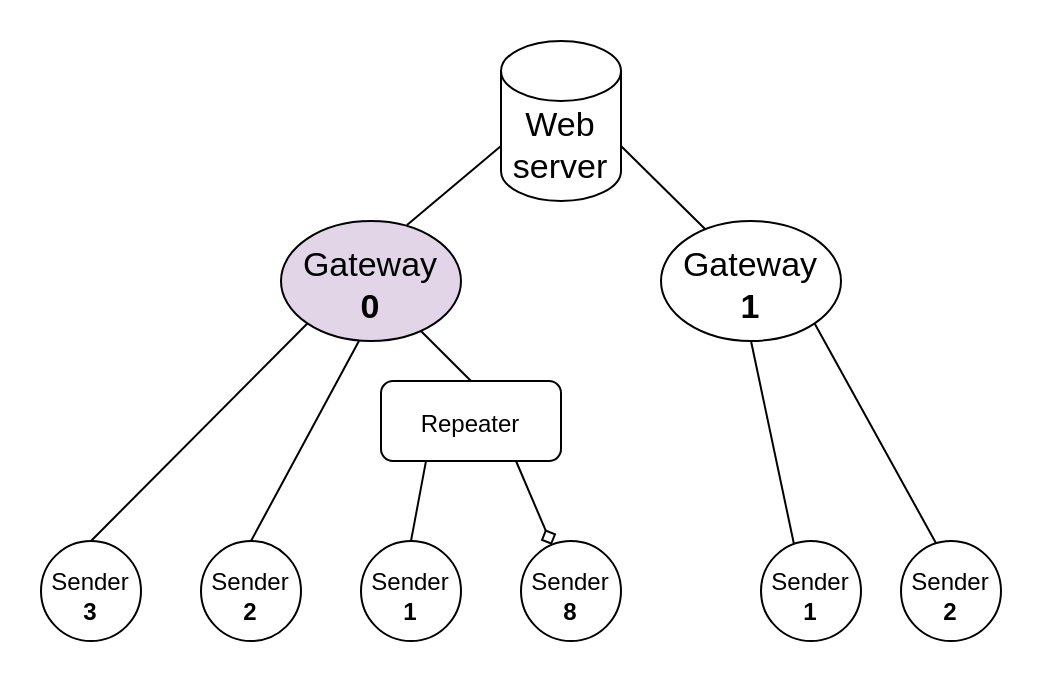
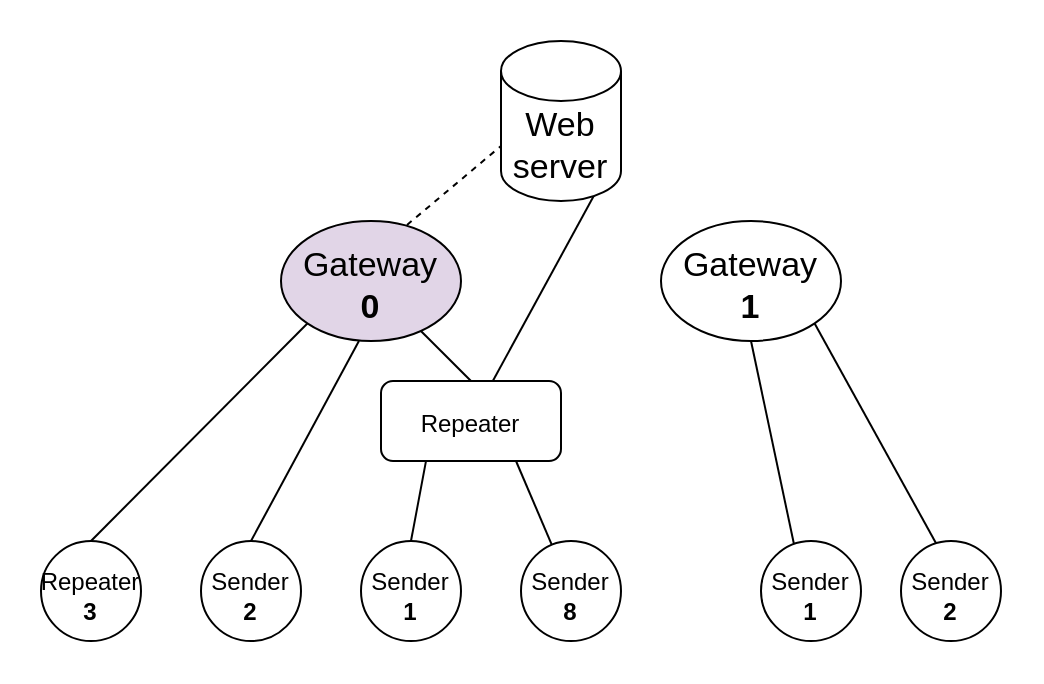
  <mxCell id="0" />
  <mxCell id="1" parent="0" />
  <mxCell id="2" style="rounded=0;orthogonalLoop=1;jettySize=auto;html=1;endArrow=none;endFill=0;entryX=0.5;entryY=0;entryDx=0;entryDy=0;" edge="1" parent="1" source="4" target="20"><mxGeometry relative="1" as="geometry"><mxPoint x="230" y="190" as="targetPoint" /></mxGeometry></mxCell>
- <mxCell id="3" style="rounded=0;orthogonalLoop=1;jettySize=auto;html=1;exitX=0.7;exitY=0.033;exitDx=0;exitDy=0;entryX=0;entryY=0;entryDx=0;entryDy=52.5;entryPerimeter=0;endArrow=none;endFill=0;exitPerimeter=0;" edge="1" parent="1" source="4" target="14"><mxGeometry relative="1" as="geometry" /></mxCell>
+ <mxCell id="3" style="rounded=0;orthogonalLoop=1;jettySize=auto;html=1;exitX=0.7;exitY=0.033;exitDx=0;exitDy=0;entryX=0;entryY=0;entryDx=0;entryDy=52.5;entryPerimeter=0;endArrow=none;endFill=0;exitPerimeter=0;dashed=1;" edge="1" parent="1" source="4" target="14"><mxGeometry relative="1" as="geometry" /></mxCell>
  <mxCell id="4" value="&lt;div style=&quot;font-size: 17px;&quot;&gt;&lt;font style=&quot;font-size: 17px;&quot;&gt;Gateway&lt;/font&gt;&lt;/div&gt;&lt;div style=&quot;font-size: 17px;&quot;&gt;&lt;font style=&quot;font-size: 17px;&quot;&gt;&lt;b&gt;0&lt;br style=&quot;font-size: 17px;&quot;&gt;&lt;/b&gt;&lt;/font&gt;&lt;/div&gt;" style="ellipse;whiteSpace=wrap;html=1;fontSize=17;spacingTop=5;fillColor=#e1d5e7;" parent="1" vertex="1"><mxGeometry x="140" y="110" width="90" height="60" as="geometry" /></mxCell>
  <mxCell id="5" style="rounded=0;orthogonalLoop=1;jettySize=auto;html=1;exitX=0.5;exitY=0;exitDx=0;exitDy=0;entryX=0;entryY=1;entryDx=0;entryDy=0;endArrow=none;endFill=0;" edge="1" parent="1" source="6" target="4"><mxGeometry relative="1" as="geometry" /></mxCell>
- <mxCell id="6" value="&lt;div&gt;Sender&lt;/div&gt;&lt;div&gt;&lt;b&gt;3&lt;/b&gt;&lt;br&gt;&lt;/div&gt;" style="ellipse;whiteSpace=wrap;html=1;aspect=fixed;strokeColor=default;spacingTop=6;" parent="1" vertex="1"><mxGeometry x="20" y="270" width="50" height="50" as="geometry" /></mxCell>
+ <mxCell id="6" value="&lt;div&gt;Repeater&lt;/div&gt;&lt;div&gt;&lt;b&gt;3&lt;/b&gt;&lt;br&gt;&lt;/div&gt;" style="ellipse;whiteSpace=wrap;html=1;aspect=fixed;strokeColor=default;spacingTop=6;" parent="1" vertex="1"><mxGeometry x="20" y="270" width="50" height="50" as="geometry" /></mxCell>
  <mxCell id="7" style="rounded=0;orthogonalLoop=1;jettySize=auto;html=1;exitX=0.5;exitY=0;exitDx=0;exitDy=0;entryX=0.433;entryY=1;entryDx=0;entryDy=0;entryPerimeter=0;endArrow=none;endFill=0;" edge="1" parent="1" source="8" target="4"><mxGeometry relative="1" as="geometry"><mxPoint x="190" y="180" as="targetPoint" /></mxGeometry></mxCell>
  <mxCell id="8" value="Sender &lt;b&gt;2&lt;/b&gt;" style="ellipse;whiteSpace=wrap;html=1;aspect=fixed;spacingTop=6;" parent="1" vertex="1"><mxGeometry x="100" y="270" width="50" height="50" as="geometry" /></mxCell>
  <mxCell id="9" value="Sender &lt;b&gt;8&lt;/b&gt;" style="ellipse;whiteSpace=wrap;html=1;aspect=fixed;spacingTop=6;" parent="1" vertex="1"><mxGeometry x="260" y="270" width="50" height="50" as="geometry" /></mxCell>
  <mxCell id="10" value="&lt;div&gt;Sender &lt;b&gt;1&lt;/b&gt;&lt;/div&gt;" style="ellipse;whiteSpace=wrap;html=1;aspect=fixed;spacingTop=6;" parent="1" vertex="1"><mxGeometry x="180" y="270" width="50" height="50" as="geometry" /></mxCell>
  <mxCell id="11" style="rounded=0;orthogonalLoop=1;jettySize=auto;html=1;exitX=0.25;exitY=1;exitDx=0;exitDy=0;entryX=0.5;entryY=0;entryDx=0;entryDy=0;endArrow=none;endFill=0;" edge="1" parent="1" source="20" target="10"><mxGeometry relative="1" as="geometry"><mxPoint x="230" y="270" as="sourcePoint" /></mxGeometry></mxCell>
- <mxCell id="12" style="rounded=0;orthogonalLoop=1;jettySize=auto;html=1;exitX=0.75;exitY=1;exitDx=0;exitDy=0;endArrow=diamond;endFill=0;" edge="1" parent="1" source="20" target="9"><mxGeometry relative="1" as="geometry"><mxPoint x="230" y="270" as="sourcePoint" /></mxGeometry></mxCell>
- <mxCell id="13" style="rounded=0;orthogonalLoop=1;jettySize=auto;html=1;exitX=1;exitY=0;exitDx=0;exitDy=52.5;exitPerimeter=0;entryX=0.256;entryY=0.083;entryDx=0;entryDy=0;entryPerimeter=0;endArrow=none;endFill=0;" edge="1" parent="1" source="14" target="17"><mxGeometry relative="1" as="geometry" /></mxCell>
+ <mxCell id="12" style="rounded=0;orthogonalLoop=1;jettySize=auto;html=1;exitX=0.75;exitY=1;exitDx=0;exitDy=0;endArrow=none;endFill=0;" edge="1" parent="1" source="20" target="9"><mxGeometry relative="1" as="geometry"><mxPoint x="230" y="270" as="sourcePoint" /></mxGeometry></mxCell>
+ <mxCell id="13" style="rounded=0;orthogonalLoop=1;jettySize=auto;html=1;exitX=1;exitY=0;exitDx=0;exitDy=52.5;exitPerimeter=0;endArrow=none;endFill=0;" edge="1" parent="1" source="14" target="20"><mxGeometry relative="1" as="geometry" /></mxCell>
  <mxCell id="14" value="Web server" style="shape=cylinder3;whiteSpace=wrap;html=1;boundedLbl=1;backgroundOutline=1;size=15;fontSize=17;" parent="1" vertex="1"><mxGeometry x="250" y="20" width="60" height="80" as="geometry" /></mxCell>
  <mxCell id="15" style="rounded=0;orthogonalLoop=1;jettySize=auto;html=1;exitX=0.5;exitY=1;exitDx=0;exitDy=0;entryX=0.34;entryY=0.08;entryDx=0;entryDy=0;entryPerimeter=0;endArrow=none;endFill=0;" edge="1" parent="1" source="17" target="19"><mxGeometry relative="1" as="geometry" /></mxCell>
  <mxCell id="16" style="rounded=0;orthogonalLoop=1;jettySize=auto;html=1;exitX=1;exitY=1;exitDx=0;exitDy=0;entryX=0.36;entryY=0.04;entryDx=0;entryDy=0;entryPerimeter=0;endArrow=none;endFill=0;" edge="1" parent="1" source="17" target="18"><mxGeometry relative="1" as="geometry" /></mxCell>
  <mxCell id="17" value="&lt;div style=&quot;font-size: 17px;&quot;&gt;&lt;font style=&quot;font-size: 17px;&quot;&gt;Gateway&lt;/font&gt;&lt;/div&gt;&lt;div style=&quot;font-size: 17px;&quot;&gt;&lt;b&gt;1&lt;/b&gt;&lt;br&gt;&lt;/div&gt;" style="ellipse;whiteSpace=wrap;html=1;fontSize=17;spacingTop=5;" parent="1" vertex="1"><mxGeometry x="330" y="110" width="90" height="60" as="geometry" /></mxCell>
  <mxCell id="18" value="&lt;div&gt;Sender &lt;b&gt;2&lt;/b&gt;&lt;br&gt;&lt;/div&gt;" style="ellipse;whiteSpace=wrap;html=1;aspect=fixed;spacingTop=6;" parent="1" vertex="1"><mxGeometry x="450" y="270" width="50" height="50" as="geometry" /></mxCell>
  <mxCell id="19" value="Sender &lt;b&gt;1&lt;/b&gt;" style="ellipse;whiteSpace=wrap;html=1;aspect=fixed;spacingTop=6;" parent="1" vertex="1"><mxGeometry x="380" y="270" width="50" height="50" as="geometry" /></mxCell>
  <mxCell id="20" value="&lt;div&gt;Repeater&lt;/div&gt;" style="rounded=1;whiteSpace=wrap;html=1;spacingTop=3;" vertex="1" parent="1"><mxGeometry x="190" y="190" width="90" height="40" as="geometry" /></mxCell>
